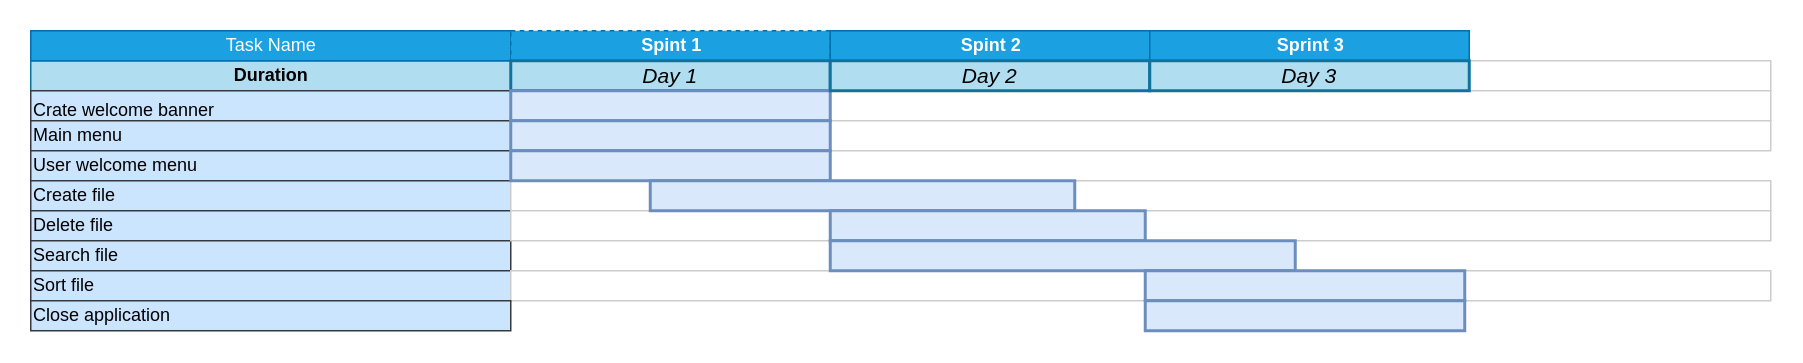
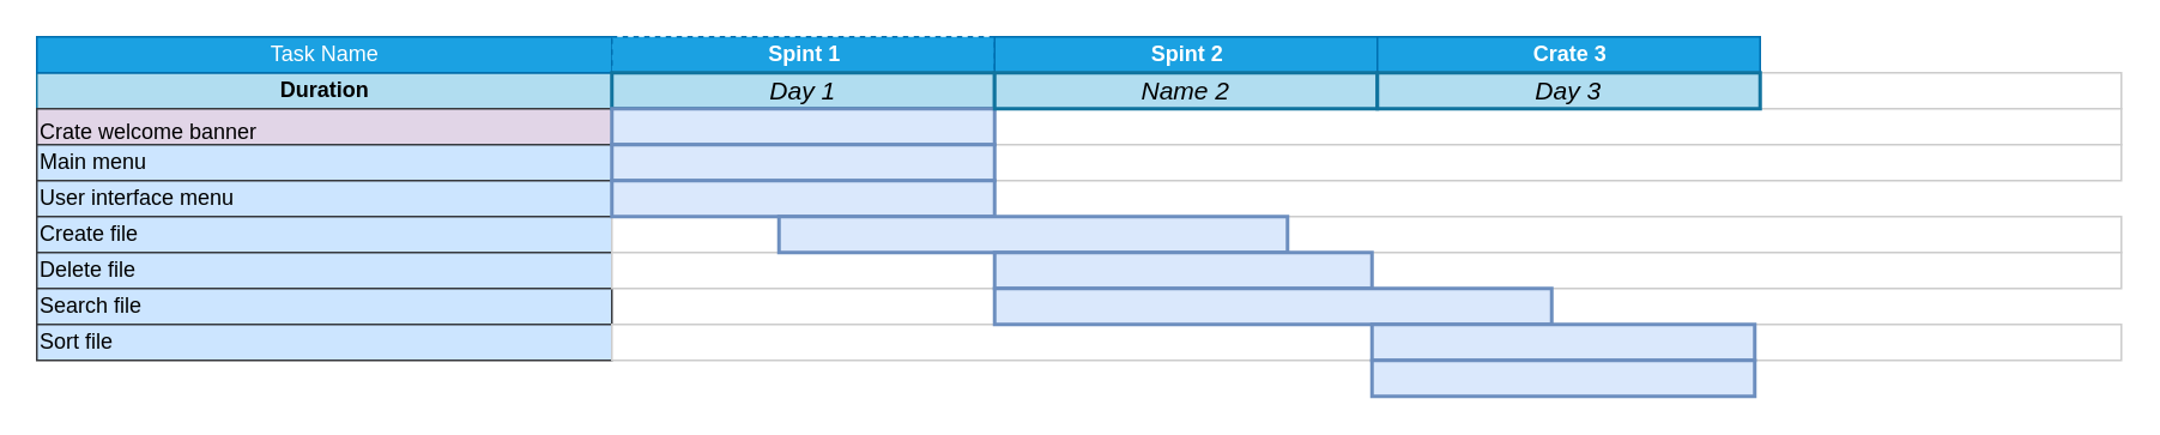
  <mxCell id="0" style=";html=1;" />
  <mxCell id="1" style=";html=1;" parent="0" />
  <mxCell id="2" value="Duration" style="align=center;strokeColor=#10739e;html=1;fillColor=#b1ddf0;fontStyle=1" parent="1" vertex="1"><mxGeometry x="20" y="40" width="320.0" height="20.0" as="geometry" /></mxCell>
- <mxCell id="3" value="Crate welcome banner" style="align=left;strokeColor=#36393d;html=1;fillColor=#cce5ff;" parent="1" vertex="1"><mxGeometry x="20" y="60" width="320" height="26" as="geometry" /></mxCell>
+ <mxCell id="3" value="Crate welcome banner" style="align=left;strokeColor=#36393d;html=1;fillColor=#e1d5e7;" parent="1" vertex="1"><mxGeometry x="20" y="60" width="320" height="26" as="geometry" /></mxCell>
  <mxCell id="4" value="Main menu" style="align=left;html=1;fillColor=#cce5ff;strokeColor=#36393d;" parent="1" vertex="1"><mxGeometry x="20" y="80" width="320.0" height="20" as="geometry" /></mxCell>
- <mxCell id="5" value="User welcome menu" style="align=left;strokeColor=#36393d;html=1;fillColor=#cce5ff;" parent="1" vertex="1"><mxGeometry x="20" y="100" width="320.0" height="20" as="geometry" /></mxCell>
+ <mxCell id="5" value="User interface menu" style="align=left;strokeColor=#36393d;html=1;fillColor=#cce5ff;" parent="1" vertex="1"><mxGeometry x="20" y="100" width="320.0" height="20" as="geometry" /></mxCell>
  <mxCell id="6" value="Create file" style="align=left;strokeColor=#36393d;html=1;fillColor=#cce5ff;" parent="1" vertex="1"><mxGeometry x="20" y="120" width="320.0" height="20" as="geometry" /></mxCell>
  <mxCell id="7" value="Delete file" style="align=left;strokeColor=#36393d;html=1;fillColor=#cce5ff;" parent="1" vertex="1"><mxGeometry x="20" y="140" width="320.0" height="20" as="geometry" /></mxCell>
  <mxCell id="8" value="Task Name" style="strokeWidth=1;fontStyle=0;html=1;fillColor=#1ba1e2;fontColor=#ffffff;strokeColor=#006EAF;" parent="1" vertex="1"><mxGeometry x="20" y="20" width="320" height="20" as="geometry" /></mxCell>
  <mxCell id="9" value="Search file" style="align=left;strokeColor=#36393d;html=1;fillColor=#cce5ff;" parent="1" vertex="1"><mxGeometry x="20" y="160" width="320.0" height="20" as="geometry" /></mxCell>
  <mxCell id="10" value="Sort file" style="align=left;strokeColor=#36393d;html=1;fillColor=#cce5ff;" parent="1" vertex="1"><mxGeometry x="20" y="180" width="320.0" height="20" as="geometry" /></mxCell>
  <mxCell id="11" value="" style="align=left;strokeColor=#CCCCCC;html=1;" parent="1" vertex="1"><mxGeometry x="340" y="40" width="840" height="20" as="geometry" /></mxCell>
  <mxCell id="12" value="Spint 1" style="strokeWidth=1;fontStyle=1;html=1;fillColor=#1ba1e2;fontColor=#ffffff;strokeColor=#006EAF;dashed=1;" parent="1" vertex="1"><mxGeometry x="340" y="20" width="213" height="20" as="geometry" /></mxCell>
  <mxCell id="13" value="" style="align=left;strokeColor=#CCCCCC;html=1;" parent="1" vertex="1"><mxGeometry x="340" y="60" width="840" height="20" as="geometry" /></mxCell>
  <mxCell id="14" value="" style="align=left;strokeColor=#CCCCCC;html=1;" parent="1" vertex="1"><mxGeometry x="340" y="80" width="840" height="20" as="geometry" /></mxCell>
  <mxCell id="15" value="" style="align=left;strokeColor=#CCCCCC;html=1;" parent="1" vertex="1"><mxGeometry x="340" y="120" width="840" height="20" as="geometry" /></mxCell>
  <mxCell id="16" value="" style="align=left;strokeColor=#CCCCCC;html=1;" parent="1" vertex="1"><mxGeometry x="340" y="140" width="840" height="20" as="geometry" /></mxCell>
  <mxCell id="17" value="" style="align=left;strokeColor=#CCCCCC;html=1;" parent="1" vertex="1"><mxGeometry x="340" y="180" width="840" height="20" as="geometry" /></mxCell>
  <mxCell id="18" value="Day 1" style="whiteSpace=wrap;html=1;strokeWidth=2;fillColor=#b1ddf0;fontSize=14;align=center;strokeColor=#10739e;labelBackgroundColor=none;labelBorderColor=none;fontStyle=2" parent="1" vertex="1"><mxGeometry x="340" y="40" width="213" height="20" as="geometry" /></mxCell>
  <mxCell id="19" value="" style="whiteSpace=wrap;html=1;strokeWidth=2;fillColor=#dae8fc;fontSize=14;align=center;strokeColor=#6c8ebf;" parent="1" vertex="1"><mxGeometry x="340" y="60" width="213" height="20" as="geometry" /></mxCell>
- <mxCell id="20" value="Close application" style="align=left;strokeColor=#36393d;html=1;fillColor=#cce5ff;" vertex="1" parent="1"><mxGeometry x="20" y="200" width="320.0" height="20" as="geometry" /></mxCell>
  <mxCell id="21" value="Spint 2&lt;span style=&quot;color: rgba(0, 0, 0, 0); font-family: monospace; font-size: 0px; text-align: start;&quot;&gt;%3CmxGraphModel%3E%3Croot%3E%3CmxCell%20id%3D%220%22%2F%3E%3CmxCell%20id%3D%221%22%20parent%3D%220%22%2F%3E%3CmxCell%20id%3D%222%22%20value%3D%22Spint%201%22%20style%3D%22strokeWidth%3D1%3BfontStyle%3D0%3Bhtml%3D1%3BfillColor%3D%231ba1e2%3BfontColor%3D%23ffffff%3BstrokeColor%3D%23006EAF%3B%22%20vertex%3D%221%22%20parent%3D%221%22%3E%3CmxGeometry%20x%3D%22617%22%20y%3D%22130%22%20width%3D%22213%22%20height%3D%2220%22%20as%3D%22geometry%22%2F%3E%3C%2FmxCell%3E%3C%2Froot%3E%3C%2FmxGraphModel%3E&lt;/span&gt;" style="strokeWidth=1;fontStyle=1;html=1;fillColor=#1ba1e2;fontColor=#ffffff;strokeColor=#006EAF;" vertex="1" parent="1"><mxGeometry x="553" y="20" width="213" height="20" as="geometry" /></mxCell>
- <mxCell id="22" value="Sprint 3" style="strokeWidth=1;fontStyle=1;html=1;fillColor=#1ba1e2;fontColor=#ffffff;strokeColor=#006EAF;" vertex="1" parent="1"><mxGeometry x="766" y="20" width="213" height="20" as="geometry" /></mxCell>
+ <mxCell id="22" value="Crate 3" style="strokeWidth=1;fontStyle=1;html=1;fillColor=#1ba1e2;fontColor=#ffffff;strokeColor=#006EAF;" vertex="1" parent="1"><mxGeometry x="766" y="20" width="213" height="20" as="geometry" /></mxCell>
  <mxCell id="23" value="" style="whiteSpace=wrap;html=1;strokeWidth=2;fillColor=#dae8fc;fontSize=14;align=center;strokeColor=#6c8ebf;" vertex="1" parent="1"><mxGeometry x="340" y="80" width="213" height="20" as="geometry" /></mxCell>
  <mxCell id="24" value="" style="whiteSpace=wrap;html=1;strokeWidth=2;fillColor=#dae8fc;fontSize=14;align=center;strokeColor=#6c8ebf;" vertex="1" parent="1"><mxGeometry x="340" y="100" width="213" height="20" as="geometry" /></mxCell>
  <mxCell id="25" value="" style="whiteSpace=wrap;html=1;strokeWidth=2;fillColor=#dae8fc;fontSize=14;align=center;strokeColor=#6c8ebf;" vertex="1" parent="1"><mxGeometry x="433" y="120" width="283" height="20" as="geometry" /></mxCell>
- <mxCell id="26" value="Day 2" style="whiteSpace=wrap;html=1;strokeWidth=2;fillColor=#b1ddf0;fontSize=14;align=center;strokeColor=#10739e;labelBackgroundColor=none;labelBorderColor=none;fontStyle=2" vertex="1" parent="1"><mxGeometry x="553" y="40" width="213" height="20" as="geometry" /></mxCell>
+ <mxCell id="26" value="Name 2" style="whiteSpace=wrap;html=1;strokeWidth=2;fillColor=#b1ddf0;fontSize=14;align=center;strokeColor=#10739e;labelBackgroundColor=none;labelBorderColor=none;fontStyle=2" vertex="1" parent="1"><mxGeometry x="553" y="40" width="213" height="20" as="geometry" /></mxCell>
  <mxCell id="27" value="Day 3" style="whiteSpace=wrap;html=1;strokeWidth=2;fillColor=#b1ddf0;fontSize=14;align=center;strokeColor=#10739e;labelBackgroundColor=none;labelBorderColor=none;fontStyle=2" vertex="1" parent="1"><mxGeometry x="766" y="40" width="213" height="20" as="geometry" /></mxCell>
  <mxCell id="28" value="" style="whiteSpace=wrap;html=1;strokeWidth=2;fillColor=#dae8fc;fontSize=14;align=center;strokeColor=#6c8ebf;" vertex="1" parent="1"><mxGeometry x="553" y="140" width="210" height="20" as="geometry" /></mxCell>
  <mxCell id="29" value="" style="whiteSpace=wrap;html=1;strokeWidth=2;fillColor=#dae8fc;fontSize=14;align=center;strokeColor=#6c8ebf;" vertex="1" parent="1"><mxGeometry x="553" y="160" width="310" height="20" as="geometry" /></mxCell>
  <mxCell id="30" value="" style="whiteSpace=wrap;html=1;strokeWidth=2;fillColor=#dae8fc;fontSize=14;align=center;strokeColor=#6c8ebf;" vertex="1" parent="1"><mxGeometry x="763" y="180" width="213" height="20" as="geometry" /></mxCell>
  <mxCell id="31" value="" style="whiteSpace=wrap;html=1;strokeWidth=2;fillColor=#dae8fc;fontSize=14;align=center;strokeColor=#6c8ebf;" vertex="1" parent="1"><mxGeometry x="763" y="200" width="213" height="20" as="geometry" /></mxCell>
